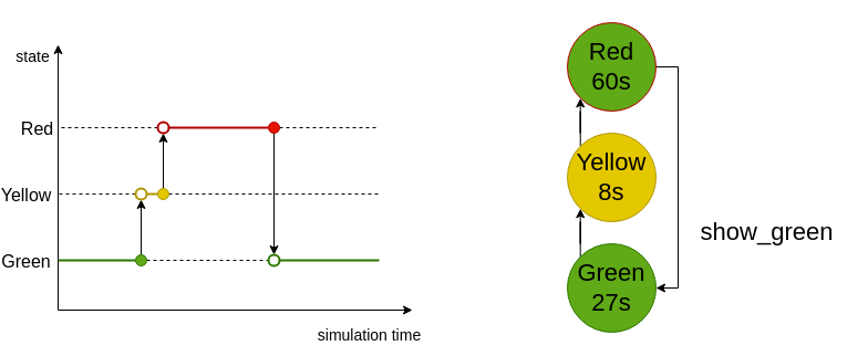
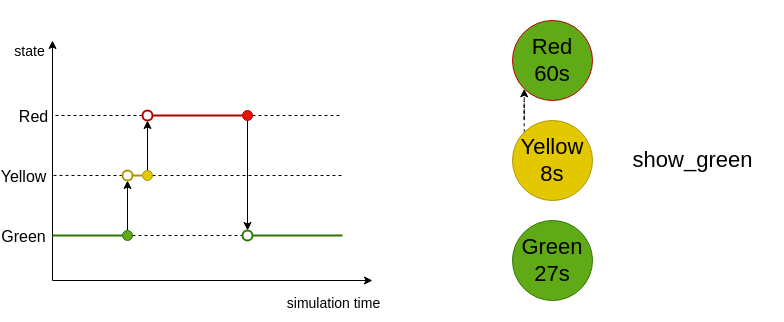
  <mxCell id="0" />
  <mxCell id="1" parent="0" />
- <mxCell id="2" style="edgeStyle=orthogonalEdgeStyle;rounded=0;orthogonalLoop=1;jettySize=auto;html=1;exitX=1;exitY=0.5;exitDx=0;exitDy=0;entryX=1;entryY=0.5;entryDx=0;entryDy=0;fontSize=22;" edge="1" parent="1" source="3" target="7"><mxGeometry relative="1" as="geometry" /></mxCell>
  <mxCell id="3" value="&lt;font style=&quot;font-size: 22px;&quot;&gt;Red&lt;br&gt;60s&lt;/font&gt;" style="ellipse;whiteSpace=wrap;html=1;aspect=fixed;fillColor=#60a917;strokeColor=#B20000;fontColor=default;labelBackgroundColor=none;labelBorderColor=none;" vertex="1" parent="1"><mxGeometry x="481" y="20" width="80" height="80" as="geometry" /></mxCell>
- <mxCell id="4" style="edgeStyle=orthogonalEdgeStyle;rounded=0;orthogonalLoop=1;jettySize=auto;html=1;exitX=0;exitY=0;exitDx=0;exitDy=0;entryX=0;entryY=1;entryDx=0;entryDy=0;fontSize=22;" edge="1" parent="1" source="5" target="3"><mxGeometry relative="1" as="geometry" /></mxCell>
+ <mxCell id="4" style="edgeStyle=orthogonalEdgeStyle;rounded=0;orthogonalLoop=1;jettySize=auto;html=1;exitX=0;exitY=0;exitDx=0;exitDy=0;entryX=0;entryY=1;entryDx=0;entryDy=0;fontSize=22;dashed=1;" edge="1" parent="1" source="5" target="3"><mxGeometry relative="1" as="geometry" /></mxCell>
  <mxCell id="5" value="&lt;font style=&quot;font-size: 22px;&quot;&gt;Yellow&lt;br&gt;8s&lt;br&gt;&lt;/font&gt;" style="ellipse;whiteSpace=wrap;html=1;aspect=fixed;fillColor=#e3c800;strokeColor=#B09500;fontColor=#000000;" vertex="1" parent="1"><mxGeometry x="481" y="120" width="80" height="80" as="geometry" /></mxCell>
- <mxCell id="6" style="edgeStyle=orthogonalEdgeStyle;rounded=0;orthogonalLoop=1;jettySize=auto;html=1;exitX=0;exitY=0;exitDx=0;exitDy=0;entryX=0;entryY=1;entryDx=0;entryDy=0;fontSize=22;" edge="1" parent="1" source="7" target="5"><mxGeometry relative="1" as="geometry" /></mxCell>
  <mxCell id="7" value="&lt;font color=&quot;#000000&quot; style=&quot;font-size: 22px;&quot;&gt;Green&lt;br&gt;27s&lt;/font&gt;" style="ellipse;whiteSpace=wrap;html=1;aspect=fixed;fillColor=#60a917;strokeColor=#2D7600;fontColor=#ffffff;" vertex="1" parent="1"><mxGeometry x="481" y="220" width="80" height="80" as="geometry" /></mxCell>
- <mxCell id="8" value="show_green" style="text;html=1;align=center;verticalAlign=middle;resizable=0;points=[];autosize=1;strokeColor=none;fillColor=none;fontSize=22;" vertex="1" parent="1"><mxGeometry x="591" y="190" width="140" height="40" as="geometry" /></mxCell>
+ <mxCell id="8" value="show_green" style="text;html=1;align=center;verticalAlign=middle;resizable=0;points=[];autosize=1;strokeColor=none;fillColor=none;fontSize=22;" vertex="1" parent="1"><mxGeometry x="591" y="140" width="140" height="40" as="geometry" /></mxCell>
  <mxCell id="9" value="" style="endArrow=classic;html=1;rounded=0;fontSize=22;" edge="1" parent="1"><mxGeometry width="50" height="50" relative="1" as="geometry"><mxPoint x="21" y="280" as="sourcePoint" /><mxPoint x="21" y="40" as="targetPoint" /></mxGeometry></mxCell>
  <mxCell id="10" value="&lt;font style=&quot;font-size: 14px;&quot;&gt;state&lt;/font&gt;" style="edgeLabel;html=1;align=center;verticalAlign=middle;resizable=0;points=[];fontSize=12;" vertex="1" connectable="0" parent="9"><mxGeometry x="0.786" y="3" relative="1" as="geometry"><mxPoint x="-21" y="-16" as="offset" /></mxGeometry></mxCell>
  <mxCell id="11" value="" style="endArrow=classic;html=1;rounded=0;fontSize=22;" edge="1" parent="1"><mxGeometry width="50" height="50" relative="1" as="geometry"><mxPoint x="21" y="280" as="sourcePoint" /><mxPoint x="341" y="280" as="targetPoint" /></mxGeometry></mxCell>
  <mxCell id="12" value="&lt;font style=&quot;font-size: 14px;&quot;&gt;simulation time&lt;/font&gt;" style="edgeLabel;html=1;align=center;verticalAlign=middle;resizable=0;points=[];fontSize=22;" vertex="1" connectable="0" parent="11"><mxGeometry x="0.903" y="-2" relative="1" as="geometry"><mxPoint x="-24" y="18" as="offset" /></mxGeometry></mxCell>
  <mxCell id="13" style="edgeStyle=orthogonalEdgeStyle;rounded=0;orthogonalLoop=1;jettySize=auto;html=1;fontSize=12;endArrow=none;endFill=0;fillColor=#60a917;strokeColor=#2D7600;strokeWidth=2;" edge="1" parent="1" source="17"><mxGeometry relative="1" as="geometry"><mxPoint x="21" y="235" as="targetPoint" /></mxGeometry></mxCell>
  <mxCell id="14" value="&lt;font style=&quot;font-size: 16px;&quot;&gt;Green&lt;/font&gt;" style="edgeLabel;html=1;align=center;verticalAlign=middle;resizable=0;points=[];fontSize=12;fontColor=#000000;" vertex="1" connectable="0" parent="13"><mxGeometry x="0.141" y="2" relative="1" as="geometry"><mxPoint x="-60" y="-2" as="offset" /></mxGeometry></mxCell>
  <mxCell id="15" style="edgeStyle=orthogonalEdgeStyle;rounded=0;orthogonalLoop=1;jettySize=auto;html=1;exitX=0.5;exitY=0;exitDx=0;exitDy=0;entryX=0.5;entryY=1;entryDx=0;entryDy=0;fontSize=12;endArrow=classic;endFill=1;" edge="1" parent="1" source="17" target="21"><mxGeometry relative="1" as="geometry" /></mxCell>
  <mxCell id="16" style="edgeStyle=orthogonalEdgeStyle;rounded=0;orthogonalLoop=1;jettySize=auto;html=1;exitX=1;exitY=0.5;exitDx=0;exitDy=0;entryX=0;entryY=0.5;entryDx=0;entryDy=0;strokeWidth=1;fontSize=12;fontColor=#000000;endArrow=none;endFill=0;dashed=1;" edge="1" parent="1" source="17" target="33"><mxGeometry relative="1" as="geometry" /></mxCell>
  <mxCell id="17" value="" style="ellipse;whiteSpace=wrap;html=1;aspect=fixed;fontSize=12;fillColor=#60a917;strokeColor=#2D7600;fontColor=#ffffff;" vertex="1" parent="1"><mxGeometry x="91" y="230" width="10" height="10" as="geometry" /></mxCell>
  <mxCell id="18" style="edgeStyle=orthogonalEdgeStyle;rounded=0;orthogonalLoop=1;jettySize=auto;html=1;exitX=1;exitY=0.5;exitDx=0;exitDy=0;entryX=0;entryY=0.5;entryDx=0;entryDy=0;strokeWidth=2;fontSize=12;fontColor=#000000;endArrow=none;endFill=0;fillColor=#e3c800;strokeColor=#B09500;" edge="1" parent="1" source="21" target="24"><mxGeometry relative="1" as="geometry" /></mxCell>
  <mxCell id="19" style="edgeStyle=orthogonalEdgeStyle;rounded=0;orthogonalLoop=1;jettySize=auto;html=1;exitX=0;exitY=0.5;exitDx=0;exitDy=0;dashed=1;strokeWidth=1;fontSize=12;fontColor=#000000;endArrow=none;endFill=0;" edge="1" parent="1" source="21"><mxGeometry relative="1" as="geometry"><mxPoint x="20.583" y="174.917" as="targetPoint" /></mxGeometry></mxCell>
  <mxCell id="20" value="&lt;font style=&quot;font-size: 16px;&quot;&gt;Yellow&lt;/font&gt;" style="edgeLabel;html=1;align=center;verticalAlign=middle;resizable=0;points=[];fontSize=12;fontColor=#000000;" vertex="1" connectable="0" parent="19"><mxGeometry x="0.187" y="-1" relative="1" as="geometry"><mxPoint x="-58" y="1" as="offset" /></mxGeometry></mxCell>
  <mxCell id="21" value="" style="ellipse;whiteSpace=wrap;html=1;aspect=fixed;fontSize=12;fillColor=none;strokeColor=#B09500;strokeWidth=2;fontColor=#000000;" vertex="1" parent="1"><mxGeometry x="91" y="170" width="10" height="10" as="geometry" /></mxCell>
  <mxCell id="22" style="edgeStyle=orthogonalEdgeStyle;rounded=0;orthogonalLoop=1;jettySize=auto;html=1;exitX=0.5;exitY=0;exitDx=0;exitDy=0;entryX=0.5;entryY=1;entryDx=0;entryDy=0;fontSize=12;endArrow=classic;endFill=1;" edge="1" parent="1" source="24" target="28"><mxGeometry relative="1" as="geometry" /></mxCell>
  <mxCell id="23" style="edgeStyle=orthogonalEdgeStyle;rounded=0;orthogonalLoop=1;jettySize=auto;html=1;exitX=1;exitY=0.5;exitDx=0;exitDy=0;dashed=1;strokeWidth=1;fontSize=12;fontColor=#000000;endArrow=none;endFill=0;" edge="1" parent="1" source="24"><mxGeometry relative="1" as="geometry"><mxPoint x="311" y="175" as="targetPoint" /></mxGeometry></mxCell>
  <mxCell id="24" value="" style="ellipse;whiteSpace=wrap;html=1;aspect=fixed;fontSize=12;fillColor=#e3c800;strokeColor=#B09500;fontColor=#000000;" vertex="1" parent="1"><mxGeometry x="111" y="170" width="10" height="10" as="geometry" /></mxCell>
  <mxCell id="25" style="edgeStyle=orthogonalEdgeStyle;rounded=0;orthogonalLoop=1;jettySize=auto;html=1;exitX=1;exitY=0.5;exitDx=0;exitDy=0;entryX=0;entryY=0.5;entryDx=0;entryDy=0;strokeWidth=2;fontSize=12;fontColor=#000000;endArrow=none;endFill=0;fillColor=#e51400;strokeColor=#B20000;" edge="1" parent="1" source="28" target="31"><mxGeometry relative="1" as="geometry" /></mxCell>
  <mxCell id="26" style="edgeStyle=orthogonalEdgeStyle;rounded=0;orthogonalLoop=1;jettySize=auto;html=1;exitX=0;exitY=0.5;exitDx=0;exitDy=0;dashed=1;strokeWidth=1;fontSize=12;fontColor=#000000;endArrow=none;endFill=0;" edge="1" parent="1" source="28"><mxGeometry relative="1" as="geometry"><mxPoint x="21" y="115" as="targetPoint" /></mxGeometry></mxCell>
  <mxCell id="27" value="&lt;font style=&quot;font-size: 16px;&quot;&gt;Red&lt;/font&gt;" style="edgeLabel;html=1;align=center;verticalAlign=middle;resizable=0;points=[];fontSize=12;fontColor=#000000;" vertex="1" connectable="0" parent="26"><mxGeometry x="0.104" relative="1" as="geometry"><mxPoint x="-60" as="offset" /></mxGeometry></mxCell>
  <mxCell id="28" value="" style="ellipse;whiteSpace=wrap;html=1;aspect=fixed;fontSize=12;fillColor=none;strokeColor=#B20000;strokeWidth=2;fontColor=#ffffff;" vertex="1" parent="1"><mxGeometry x="111" y="110" width="10" height="10" as="geometry" /></mxCell>
  <mxCell id="29" style="edgeStyle=orthogonalEdgeStyle;rounded=0;orthogonalLoop=1;jettySize=auto;html=1;exitX=0.5;exitY=1;exitDx=0;exitDy=0;entryX=0.5;entryY=0;entryDx=0;entryDy=0;fontSize=12;endArrow=classic;endFill=1;" edge="1" parent="1" source="31" target="33"><mxGeometry relative="1" as="geometry" /></mxCell>
  <mxCell id="30" style="edgeStyle=orthogonalEdgeStyle;rounded=0;orthogonalLoop=1;jettySize=auto;html=1;exitX=1;exitY=0.5;exitDx=0;exitDy=0;dashed=1;strokeWidth=1;fontSize=12;fontColor=#000000;endArrow=none;endFill=0;" edge="1" parent="1" source="31"><mxGeometry relative="1" as="geometry"><mxPoint x="311" y="115" as="targetPoint" /></mxGeometry></mxCell>
  <mxCell id="31" value="" style="ellipse;whiteSpace=wrap;html=1;aspect=fixed;fontSize=12;fillColor=#e51400;strokeColor=#B20000;fontColor=#ffffff;" vertex="1" parent="1"><mxGeometry x="211" y="110" width="10" height="10" as="geometry" /></mxCell>
  <mxCell id="32" style="edgeStyle=orthogonalEdgeStyle;rounded=0;orthogonalLoop=1;jettySize=auto;html=1;exitX=1;exitY=0.5;exitDx=0;exitDy=0;fontSize=12;endArrow=none;endFill=0;fillColor=#60a917;strokeColor=#2D7600;strokeWidth=2;" edge="1" parent="1" source="33"><mxGeometry relative="1" as="geometry"><mxPoint x="311" y="235" as="targetPoint" /></mxGeometry></mxCell>
  <mxCell id="33" value="" style="ellipse;whiteSpace=wrap;html=1;aspect=fixed;fontSize=12;fillColor=none;strokeColor=#2D7600;strokeWidth=2;fontColor=#ffffff;" vertex="1" parent="1"><mxGeometry x="211" y="230" width="10" height="10" as="geometry" /></mxCell>
